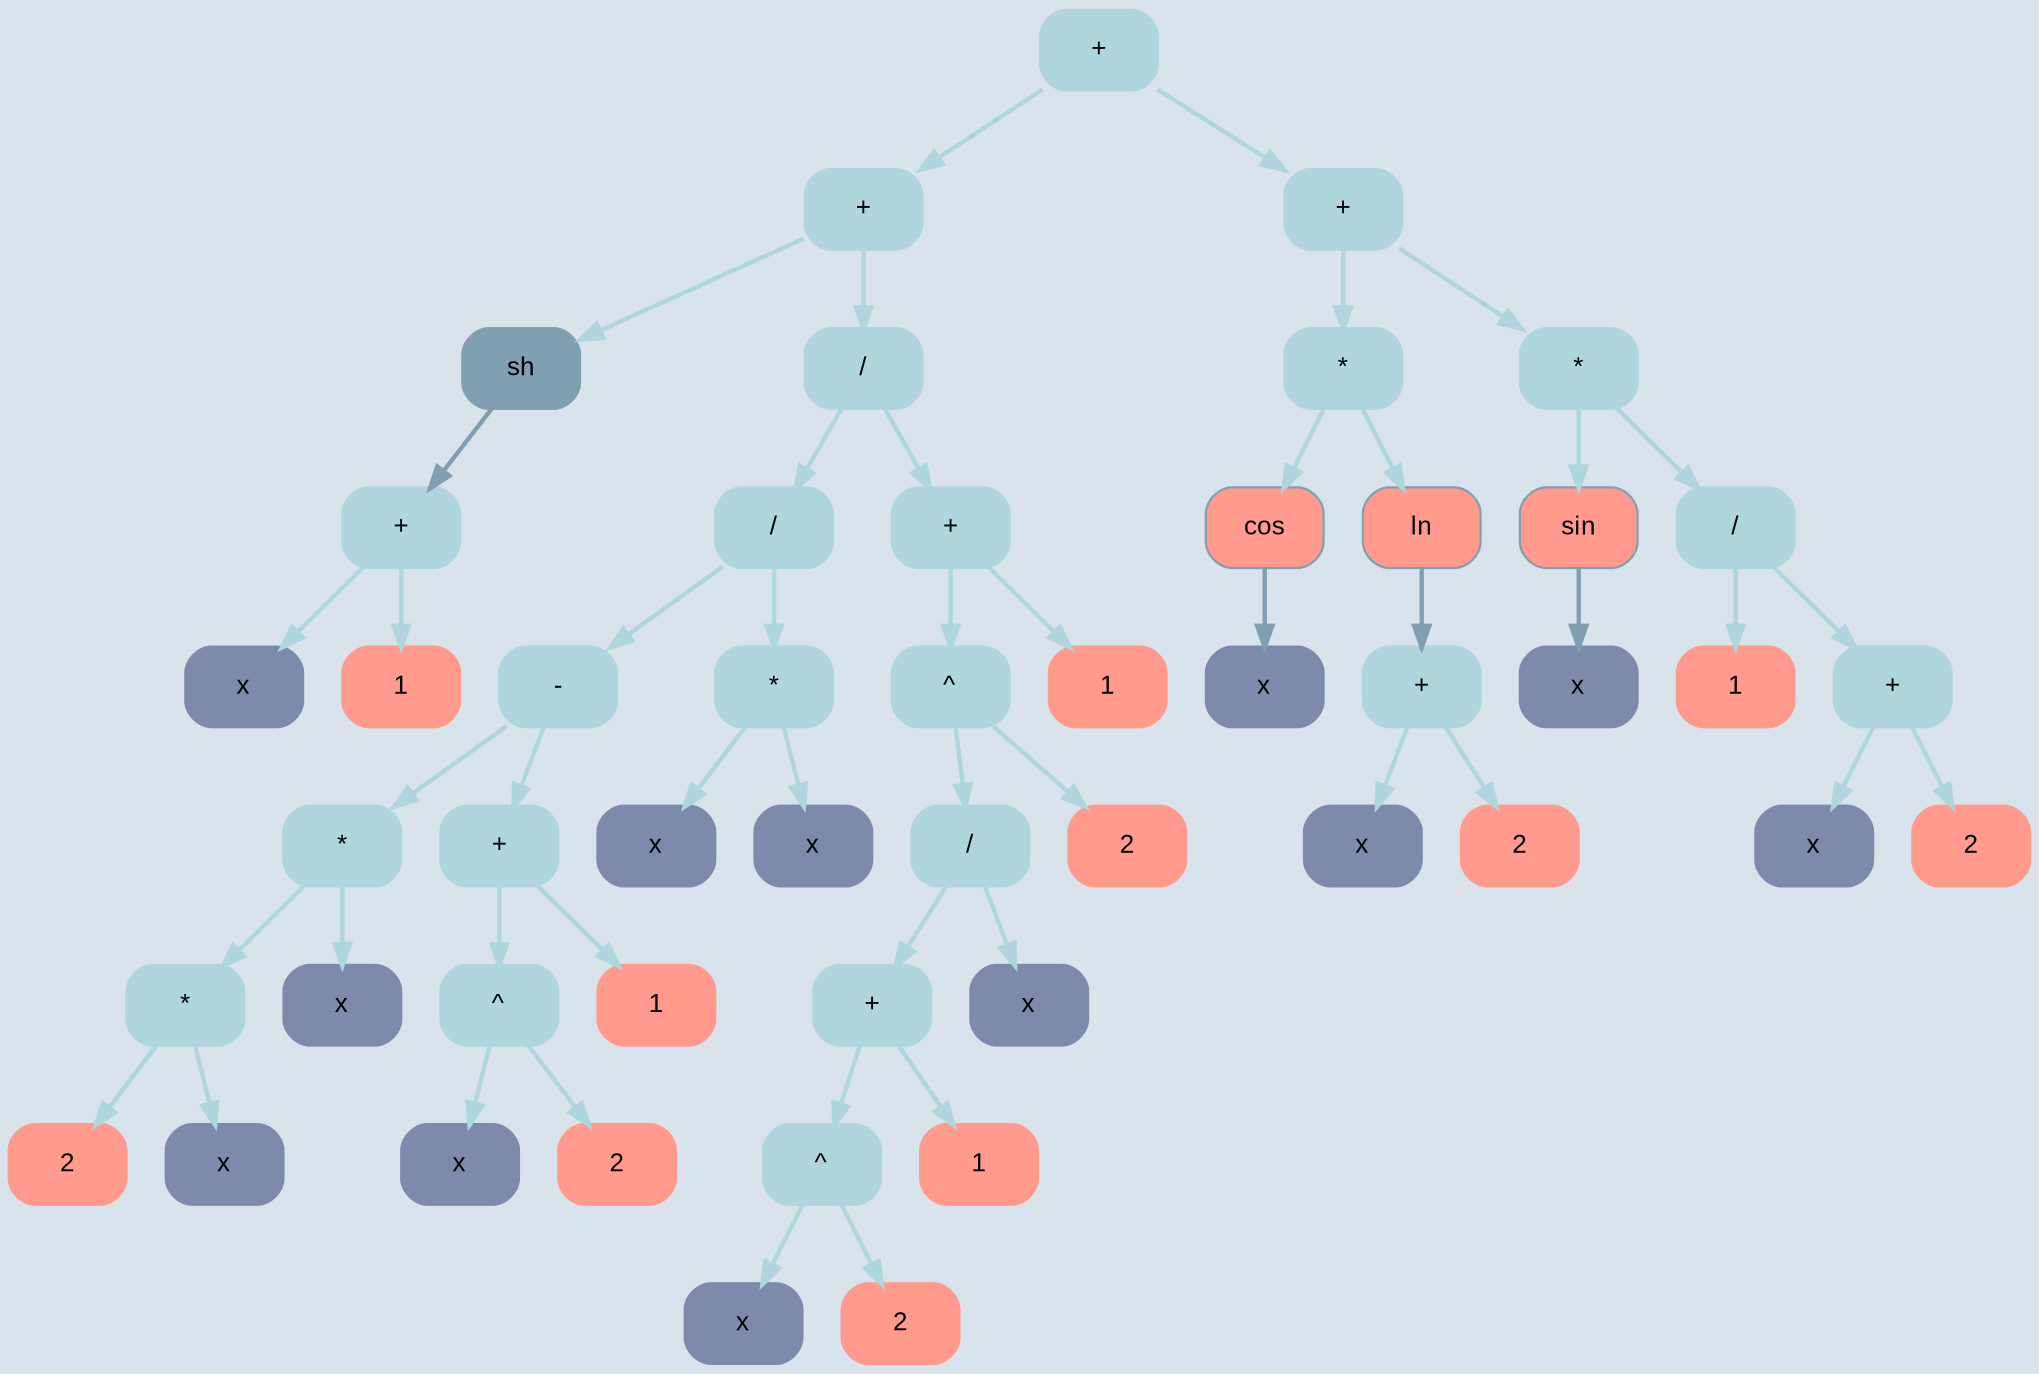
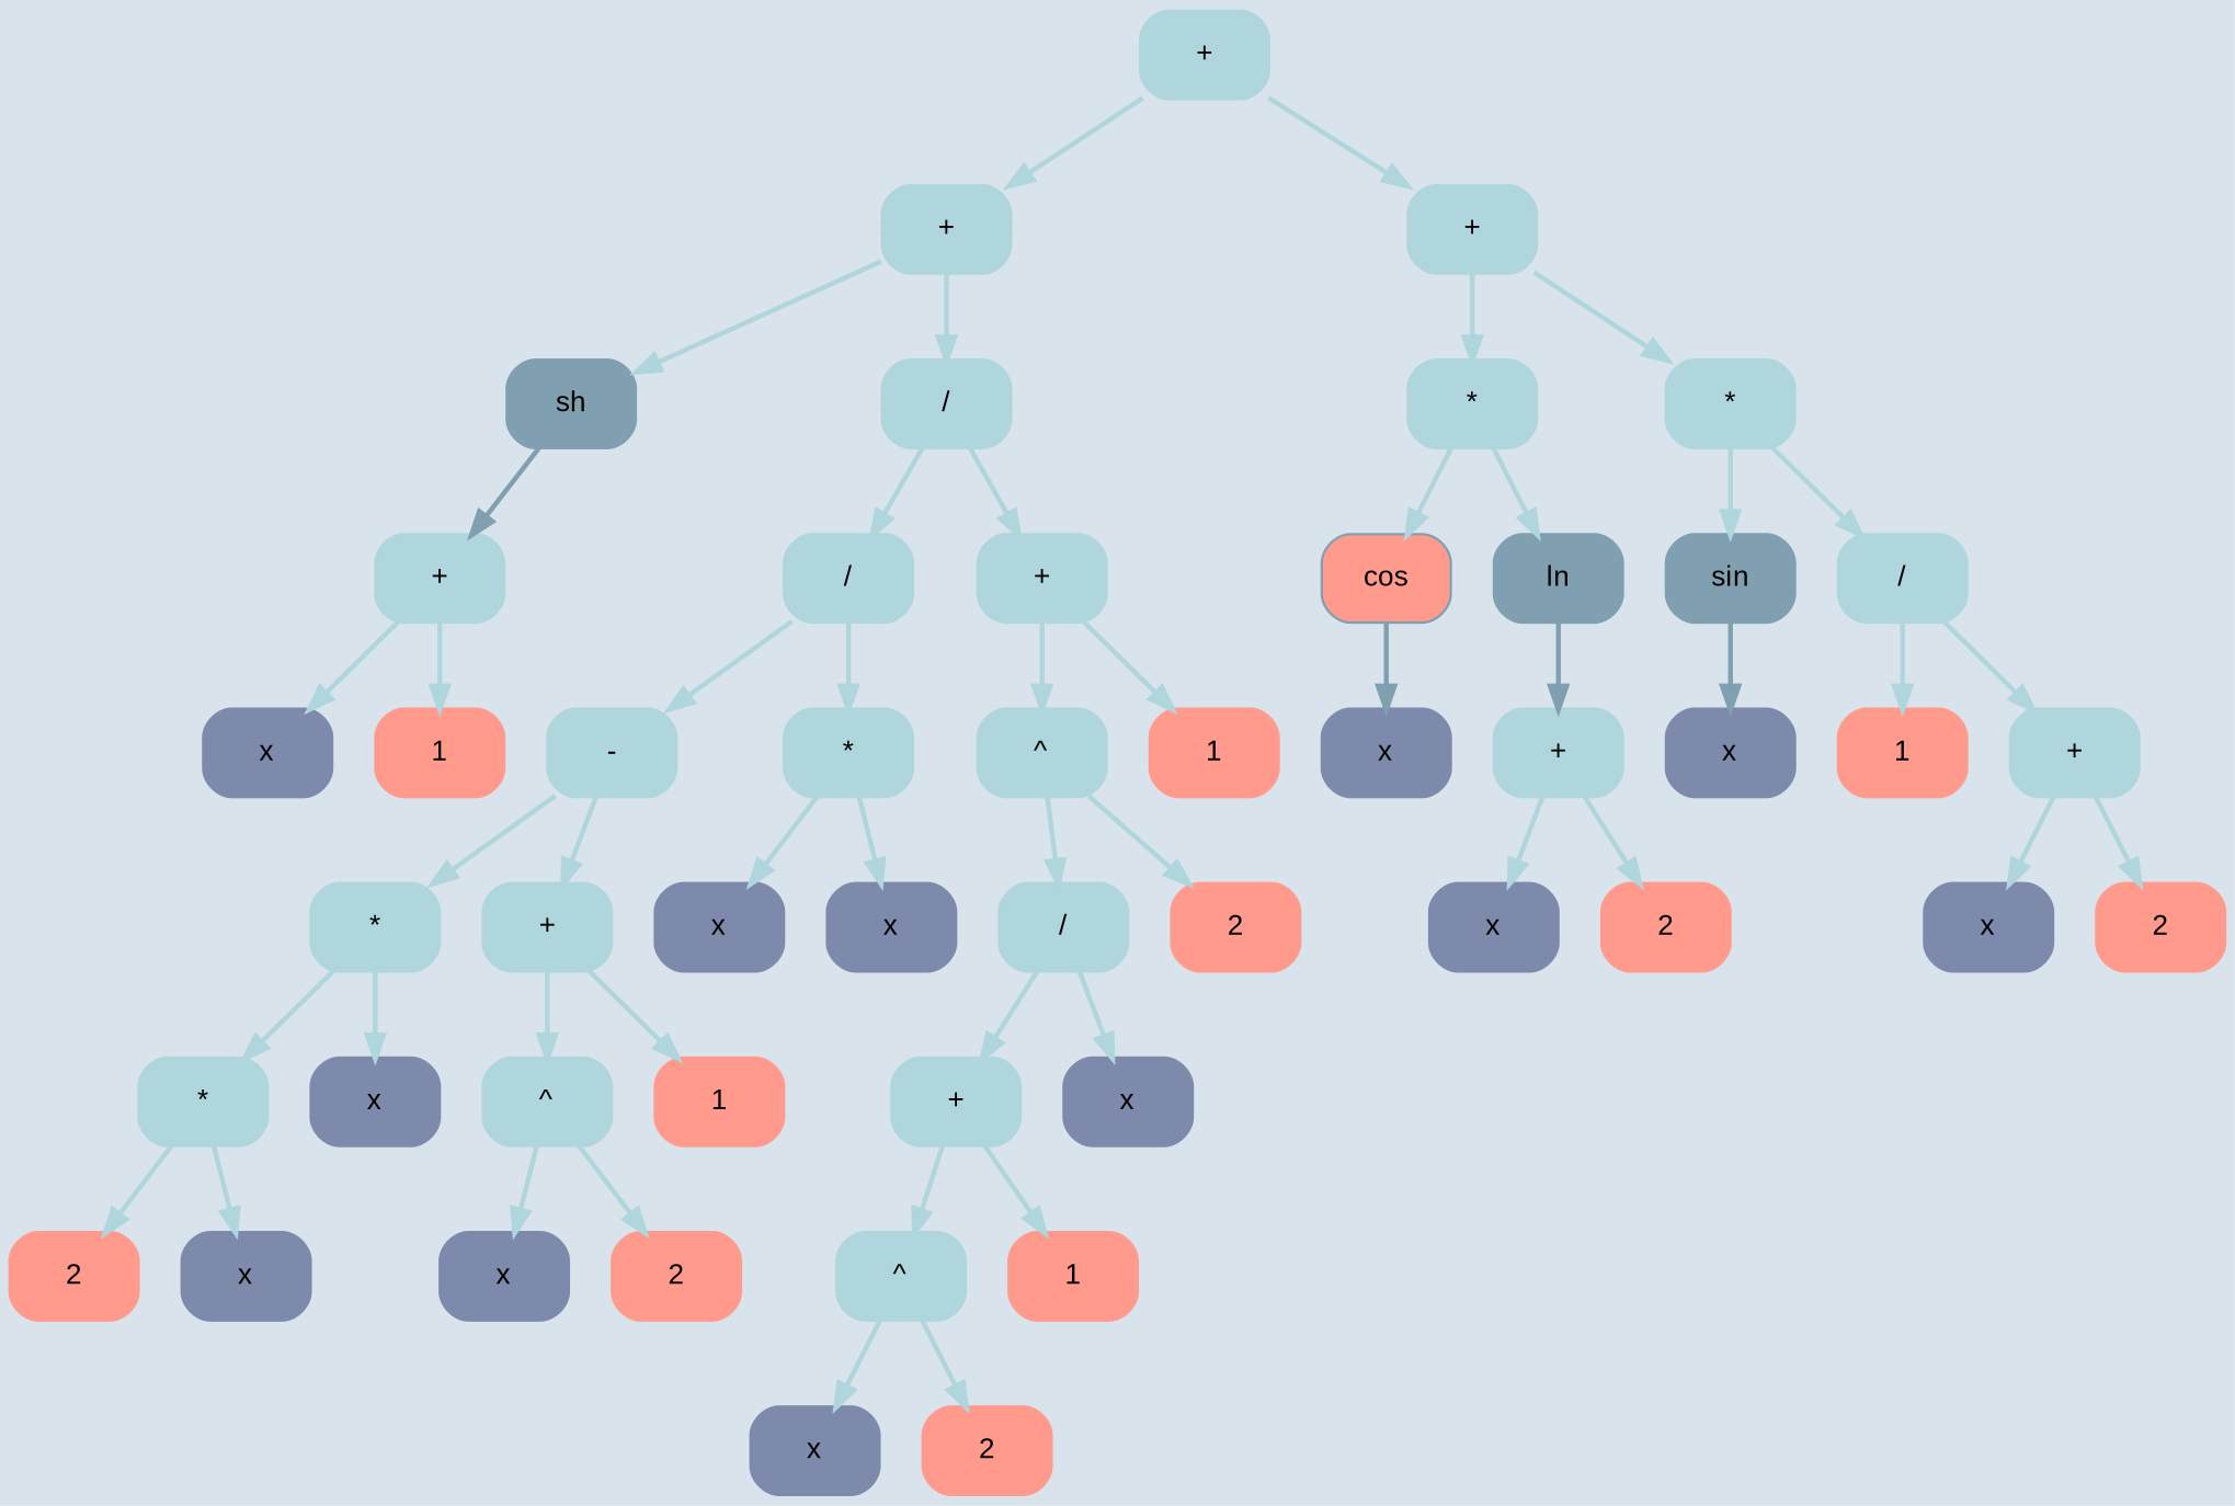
  digraph {
    bgcolor="#d8e3eb"
    rankdir=HR
    node [color="#aed6dc" fontname=Arial fontsize=12 shape=Mrecord style=filled]
    edge [color="#aed6dc" style=bold weight=1000]
    n1 [label="+"]
    n2 [label="+"]
    n3 [label="+"]
    n4 [color="#809fb0" label=sh]
    n5 [label="/"]
    n6 [label="*"]
    n7 [label="*"]
    n8 [label="+"]
    n9 [label="/"]
    n10 [label="+"]
    n11 [color="#7e8aab" label=x]
    n12 [color="#ff9a8d" label=1]
    n13 [label="-"]
    n14 [label="*"]
    n15 [label="^"]
    n16 [color="#ff9a8d" label=1]
    n17 [label="*"]
    n18 [label="+"]
    n19 [color="#7e8aab" label=x]
    n20 [color="#7e8aab" label=x]
    n21 [label="*"]
    n22 [color="#7e8aab" label=x]
    n23 [label="^"]
    n24 [color="#ff9a8d" label=1]
    n25 [color="#ff9a8d" label=2]
    n26 [color="#7e8aab" label=x]
    n27 [color="#7e8aab" label=x]
    n28 [color="#ff9a8d" label=2]
    n29 [label="/"]
    n30 [color="#ff9a8d" label=2]
    n31 [label="+"]
    n32 [color="#7e8aab" label=x]
    n33 [label="^"]
    n34 [color="#ff9a8d" label=1]
    n35 [color="#7e8aab" label=x]
    n36 [color="#ff9a8d" label=2]
    n37 [color="#809fb0" fillcolor="#ff9a8d" label=cos]
-   n38 [color="#809fb0" label=ln fillcolor="#ff9a8d"]
-   n39 [color="#809fb0" label=sin fillcolor="#ff9a8d"]
+   n38 [color="#809fb0" label=ln]
+   n39 [color="#809fb0" label=sin]
    n40 [label="/"]
    n41 [color="#7e8aab" label=x]
    n42 [label="+"]
    n43 [color="#7e8aab" label=x]
    n44 [color="#ff9a8d" label=2]
    n45 [color="#7e8aab" label=x]
    n46 [color="#ff9a8d" label=1]
    n47 [label="+"]
    n48 [color="#7e8aab" label=x]
    n49 [color="#ff9a8d" label=2]
    n1 -> n2
    n1 -> n3
    n2 -> n4
    n2 -> n5
    n3 -> n6
    n3 -> n7
    n4 -> n8 [color="#809fb0"]
    n5 -> n9
    n5 -> n10
    n6 -> n37
    n6 -> n38
    n7 -> n39
    n7 -> n40
    n8 -> n11
    n8 -> n12
    n9 -> n13
    n9 -> n14
    n10 -> n15
    n10 -> n16
    n13 -> n17
    n13 -> n18
    n14 -> n19
    n14 -> n20
    n15 -> n29
    n15 -> n30
    n17 -> n21
    n17 -> n22
    n18 -> n23
    n18 -> n24
    n21 -> n25
    n21 -> n26
    n23 -> n27
    n23 -> n28
    n29 -> n31
    n29 -> n32
    n31 -> n33
    n31 -> n34
    n33 -> n35
    n33 -> n36
    n37 -> n41 [color="#809fb0"]
    n38 -> n42 [color="#809fb0"]
    n39 -> n45 [color="#809fb0"]
    n40 -> n46
    n40 -> n47
    n42 -> n43
    n42 -> n44
    n47 -> n48
    n47 -> n49
  }
